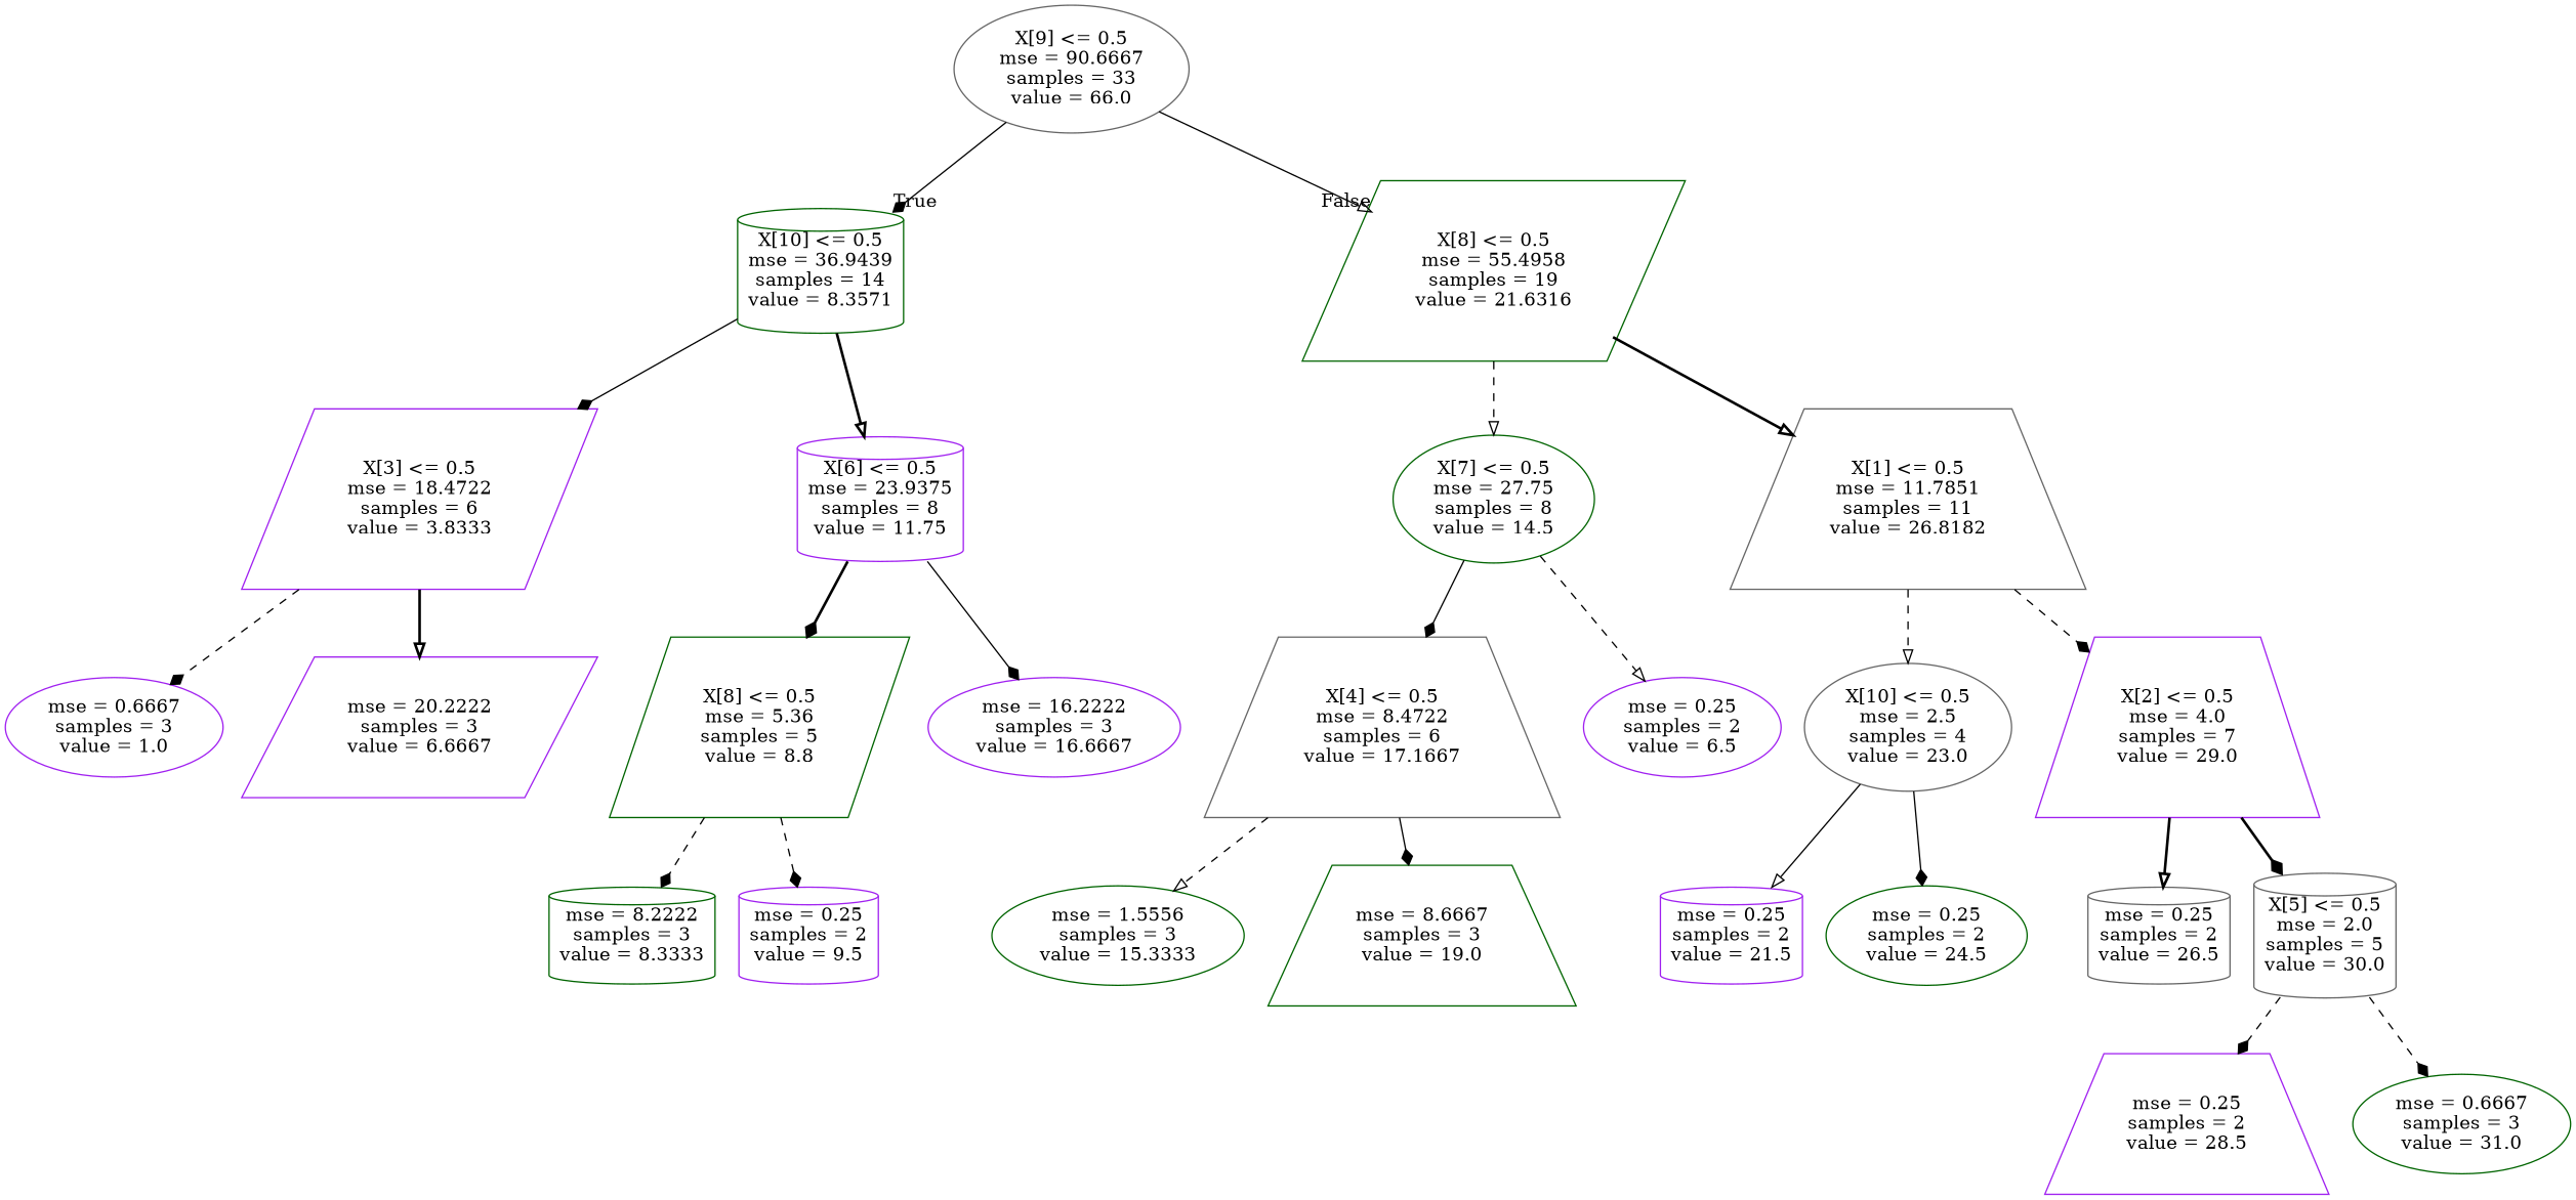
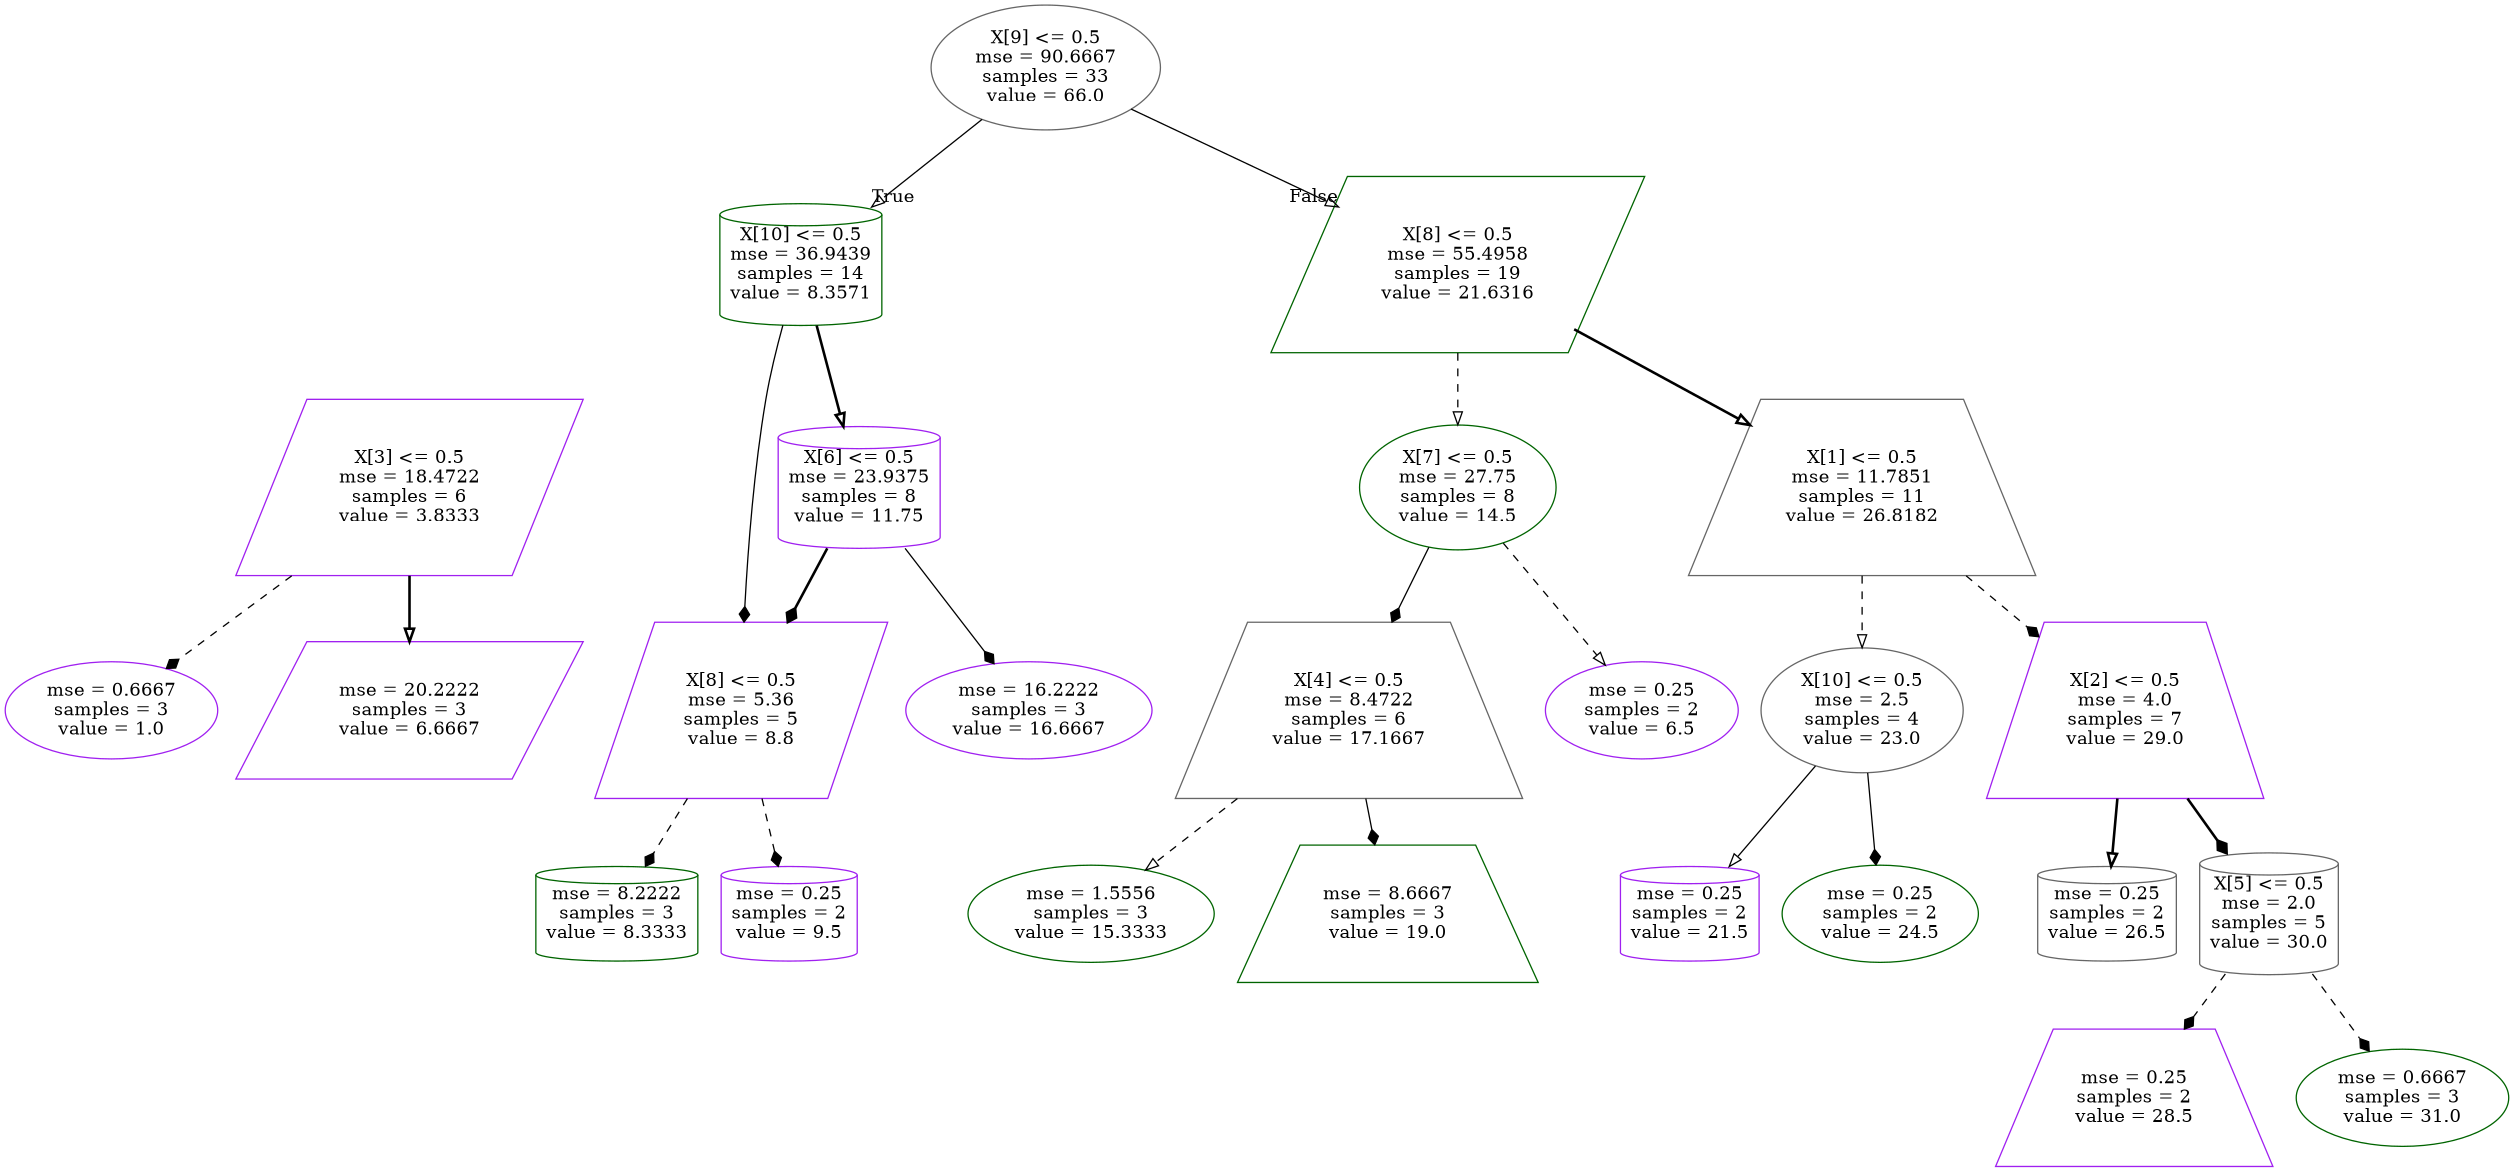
  digraph {
    node [color=purple shape=ellipse]
    edge [arrowhead=diamond style=dashed]
    n1 [color=gray40 label="X[9] <= 0.5\nmse = 90.6667\nsamples = 33\nvalue = 66.0"]
    n2 [color=darkgreen label="X[10] <= 0.5\nmse = 36.9439\nsamples = 14\nvalue = 8.3571" shape=cylinder]
    n3 [color=darkgreen label="X[8] <= 0.5\nmse = 55.4958\nsamples = 19\nvalue = 21.6316" shape=parallelogram]
    n4 [label="X[3] <= 0.5\nmse = 18.4722\nsamples = 6\nvalue = 3.8333" shape=parallelogram]
    n5 [label="X[6] <= 0.5\nmse = 23.9375\nsamples = 8\nvalue = 11.75" shape=cylinder]
    n6 [color=darkgreen label="X[7] <= 0.5\nmse = 27.75\nsamples = 8\nvalue = 14.5"]
    n7 [color=gray40 label="X[1] <= 0.5\nmse = 11.7851\nsamples = 11\nvalue = 26.8182" shape=trapezium]
    n8 [label="mse = 0.6667\nsamples = 3\nvalue = 1.0"]
    n9 [label="mse = 20.2222\nsamples = 3\nvalue = 6.6667" shape=parallelogram]
-   n10 [color=darkgreen label="X[8] <= 0.5\nmse = 5.36\nsamples = 5\nvalue = 8.8" shape=parallelogram]
+   n10 [label="X[8] <= 0.5\nmse = 5.36\nsamples = 5\nvalue = 8.8" shape=parallelogram]
    n11 [label="mse = 16.2222\nsamples = 3\nvalue = 16.6667"]
    n12 [color=darkgreen label="mse = 8.2222\nsamples = 3\nvalue = 8.3333" shape=cylinder]
    n13 [label="mse = 0.25\nsamples = 2\nvalue = 9.5" shape=cylinder]
    n14 [color=gray40 label="X[4] <= 0.5\nmse = 8.4722\nsamples = 6\nvalue = 17.1667" shape=trapezium]
    n15 [label="mse = 0.25\nsamples = 2\nvalue = 6.5"]
    n16 [color=gray40 label="X[10] <= 0.5\nmse = 2.5\nsamples = 4\nvalue = 23.0"]
    n17 [label="X[2] <= 0.5\nmse = 4.0\nsamples = 7\nvalue = 29.0" shape=trapezium]
    n18 [color=darkgreen label="mse = 1.5556\nsamples = 3\nvalue = 15.3333"]
    n19 [color=darkgreen label="mse = 8.6667\nsamples = 3\nvalue = 19.0" shape=trapezium]
    n20 [label="mse = 0.25\nsamples = 2\nvalue = 21.5" shape=cylinder]
    n21 [color=darkgreen label="mse = 0.25\nsamples = 2\nvalue = 24.5"]
    n22 [color=gray40 label="mse = 0.25\nsamples = 2\nvalue = 26.5" shape=cylinder]
    n23 [color=gray40 label="X[5] <= 0.5\nmse = 2.0\nsamples = 5\nvalue = 30.0" shape=cylinder]
    n24 [label="mse = 0.25\nsamples = 2\nvalue = 28.5" shape=trapezium]
    n25 [color=darkgreen label="mse = 0.6667\nsamples = 3\nvalue = 31.0"]
-   n1 -> n2 [headlabel=True labelangle=45 labeldistance=2.5 style=solid]
+   n1 -> n2 [arrowhead=onormal headlabel=True labelangle=45 labeldistance=2.5 style=solid]
    n1 -> n3 [arrowhead=onormal headlabel=False labelangle=-45 labeldistance=2.5 style=solid]
-   n2 -> n4 [style=solid]
+   n2 -> n10 [style=solid]
    n2 -> n5 [arrowhead=onormal style=bold]
    n3 -> n6 [arrowhead=onormal]
    n3 -> n7 [arrowhead=onormal style=bold]
    n4 -> n8
    n4 -> n9 [arrowhead=onormal style=bold]
    n5 -> n10 [style=bold]
    n5 -> n11 [style=solid]
    n6 -> n14 [style=solid]
    n6 -> n15 [arrowhead=onormal]
    n7 -> n16 [arrowhead=onormal]
    n7 -> n17
    n10 -> n12
    n10 -> n13
    n14 -> n18 [arrowhead=onormal]
    n14 -> n19 [style=solid]
    n16 -> n20 [arrowhead=onormal style=solid]
    n16 -> n21 [style=solid]
    n17 -> n22 [arrowhead=onormal style=bold]
    n17 -> n23 [style=bold]
    n23 -> n24
    n23 -> n25
  }
